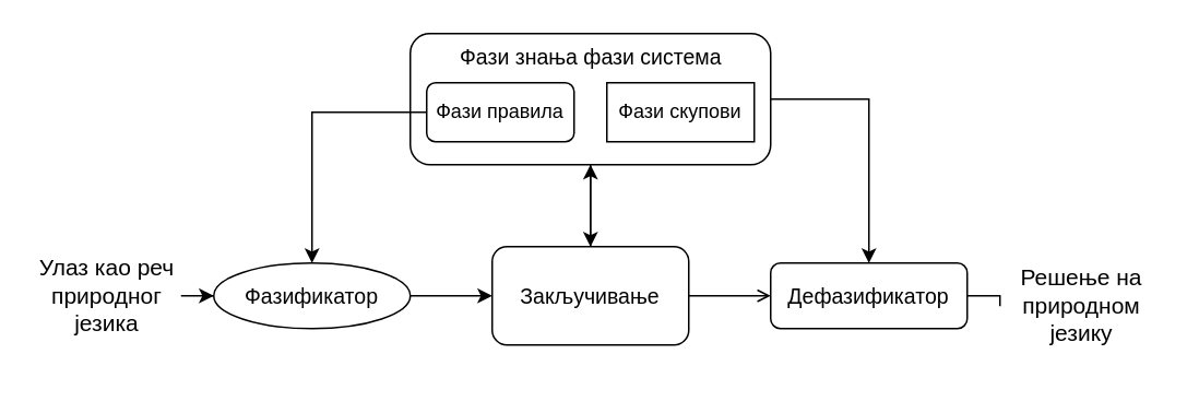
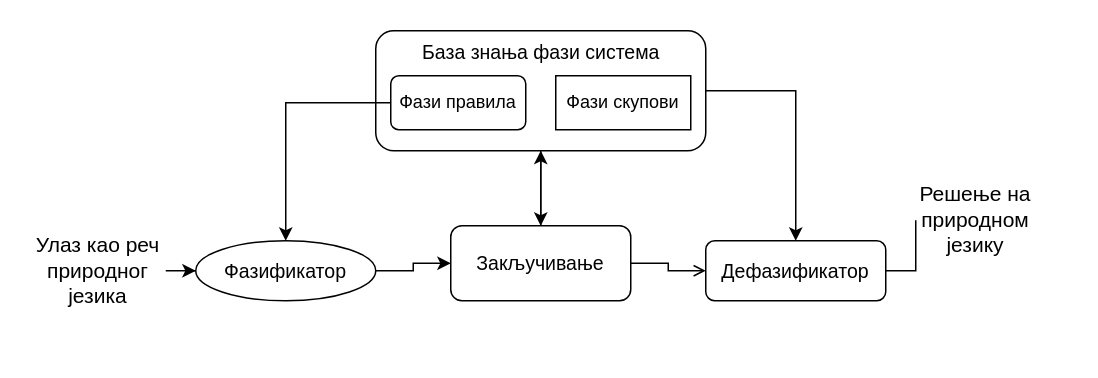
  <mxCell id="0" />
  <mxCell id="1" parent="0" />
  <mxCell id="2" value="" style="group" vertex="1" connectable="0" parent="1"><mxGeometry x="20" y="20" width="690" height="210" as="geometry" /></mxCell>
  <mxCell id="3" value="" style="group" vertex="1" connectable="0" parent="2"><mxGeometry x="230" width="220" height="80" as="geometry" /></mxCell>
  <mxCell id="4" value="" style="rounded=1;whiteSpace=wrap;html=1;movable=1;resizable=1;rotatable=1;deletable=1;editable=1;connectable=1;" vertex="1" parent="3"><mxGeometry width="220" height="80" as="geometry" /></mxCell>
  <mxCell id="5" value="Фази правила" style="rounded=1;whiteSpace=wrap;html=1;movable=1;resizable=1;rotatable=1;deletable=1;editable=1;connectable=1;" vertex="1" parent="3"><mxGeometry x="10" y="30" width="90" height="36" as="geometry" /></mxCell>
  <mxCell id="6" value="Фази скупови" style="whiteSpace=wrap;html=1;movable=1;resizable=1;rotatable=1;deletable=1;editable=1;connectable=1;rounded=0;" vertex="1" parent="3"><mxGeometry x="120" y="30" width="90" height="36" as="geometry" /></mxCell>
- <mxCell id="7" value="&lt;span style=&quot;font-weight: normal;&quot;&gt;&lt;font style=&quot;font-size: 13px;&quot;&gt;Фази знања фази система&lt;/font&gt;&lt;/span&gt;" style="text;strokeColor=none;fillColor=none;html=1;fontSize=24;fontStyle=1;verticalAlign=middle;align=center;movable=1;resizable=1;rotatable=1;deletable=1;editable=1;connectable=1;" vertex="1" parent="3"><mxGeometry x="10" y="2.5" width="200" height="17.5" as="geometry" /></mxCell>
+ <mxCell id="7" value="&lt;span style=&quot;font-weight: normal;&quot;&gt;&lt;font style=&quot;font-size: 13px;&quot;&gt;База знања фази система&lt;/font&gt;&lt;/span&gt;" style="text;strokeColor=none;fillColor=none;html=1;fontSize=24;fontStyle=1;verticalAlign=middle;align=center;movable=1;resizable=1;rotatable=1;deletable=1;editable=1;connectable=1;" vertex="1" parent="3"><mxGeometry x="10" y="2.5" width="200" height="17.5" as="geometry" /></mxCell>
  <mxCell id="8" value="Фазификатор" style="ellipse;whiteSpace=wrap;html=1;fontSize=13;" vertex="1" parent="2"><mxGeometry x="110" y="140" width="120" height="40" as="geometry" /></mxCell>
  <mxCell id="9" value="Дефазификатор" style="rounded=1;whiteSpace=wrap;html=1;fontSize=13;" vertex="1" parent="2"><mxGeometry x="450" y="140" width="120" height="40" as="geometry" /></mxCell>
  <mxCell id="10" style="edgeStyle=orthogonalEdgeStyle;rounded=0;orthogonalLoop=1;jettySize=auto;html=1;entryX=0.5;entryY=0;entryDx=0;entryDy=0;fontSize=13;" edge="1" parent="2" source="5" target="8"><mxGeometry relative="1" as="geometry" /></mxCell>
  <mxCell id="11" style="edgeStyle=orthogonalEdgeStyle;rounded=0;orthogonalLoop=1;jettySize=auto;html=1;entryX=0.5;entryY=0;entryDx=0;entryDy=0;fontSize=13;" edge="1" parent="2" source="4" target="9"><mxGeometry relative="1" as="geometry"><Array as="points"><mxPoint x="510" y="40" /></Array></mxGeometry></mxCell>
  <mxCell id="12" style="edgeStyle=orthogonalEdgeStyle;rounded=0;orthogonalLoop=1;jettySize=auto;html=1;entryX=0;entryY=0.5;entryDx=0;entryDy=0;fontSize=13;endArrow=open;" edge="1" parent="2" source="14" target="9"><mxGeometry relative="1" as="geometry" /></mxCell>
  <mxCell id="13" style="edgeStyle=orthogonalEdgeStyle;rounded=0;orthogonalLoop=1;jettySize=auto;html=1;exitX=0.5;exitY=0;exitDx=0;exitDy=0;entryX=0.5;entryY=1;entryDx=0;entryDy=0;fontSize=13;" edge="1" parent="2" source="14" target="4"><mxGeometry relative="1" as="geometry" /></mxCell>
- <mxCell id="14" value="Закључивање" style="rounded=1;whiteSpace=wrap;html=1;fontSize=13;" vertex="1" parent="2"><mxGeometry x="280" y="130" width="120" height="60" as="geometry" /></mxCell>
+ <mxCell id="14" value="Закључивање" style="rounded=1;whiteSpace=wrap;html=1;fontSize=13;" vertex="1" parent="2"><mxGeometry x="280" y="130" width="120" height="50" as="geometry" /></mxCell>
  <mxCell id="15" style="edgeStyle=orthogonalEdgeStyle;rounded=0;orthogonalLoop=1;jettySize=auto;html=1;entryX=0;entryY=0.5;entryDx=0;entryDy=0;fontSize=13;" edge="1" parent="2" source="8" target="14"><mxGeometry relative="1" as="geometry" /></mxCell>
  <mxCell id="16" style="edgeStyle=orthogonalEdgeStyle;rounded=0;orthogonalLoop=1;jettySize=auto;html=1;exitX=0.5;exitY=1;exitDx=0;exitDy=0;entryX=0.5;entryY=0;entryDx=0;entryDy=0;fontSize=13;" edge="1" parent="2" source="4" target="14"><mxGeometry relative="1" as="geometry" /></mxCell>
  <mxCell id="17" style="edgeStyle=orthogonalEdgeStyle;rounded=0;orthogonalLoop=1;jettySize=auto;html=1;entryX=0;entryY=0.5;entryDx=0;entryDy=0;fontSize=14;" edge="1" parent="2" source="18" target="8"><mxGeometry relative="1" as="geometry" /></mxCell>
  <mxCell id="18" value="&lt;font style=&quot;font-size: 14px;&quot;&gt;Улаз као реч природног језика&lt;/font&gt;" style="text;html=1;strokeColor=none;fillColor=none;align=center;verticalAlign=middle;whiteSpace=wrap;rounded=0;fontSize=13;" vertex="1" parent="2"><mxGeometry y="122.5" width="90" height="75" as="geometry" /></mxCell>
- <mxCell id="19" value="&lt;font style=&quot;font-size: 14px;&quot;&gt;Решење на природном језику&lt;/font&gt;" style="text;html=1;strokeColor=none;fillColor=none;align=center;verticalAlign=middle;whiteSpace=wrap;rounded=0;fontSize=13;" vertex="1" parent="2"><mxGeometry x="590" y="122.5" width="100" height="87.5" as="geometry" /></mxCell>
+ <mxCell id="19" value="&lt;font style=&quot;font-size: 14px;&quot;&gt;Решење на природном језику&lt;/font&gt;" style="text;html=1;strokeColor=none;fillColor=none;align=center;verticalAlign=middle;whiteSpace=wrap;rounded=0;fontSize=13;" vertex="1" parent="2"><mxGeometry x="580" y="82.5" width="100" height="87.5" as="geometry" /></mxCell>
  <mxCell id="20" style="edgeStyle=orthogonalEdgeStyle;rounded=0;orthogonalLoop=1;jettySize=auto;html=1;fontSize=14;endArrow=none;" edge="1" parent="2" source="9" target="19"><mxGeometry relative="1" as="geometry" /></mxCell>
